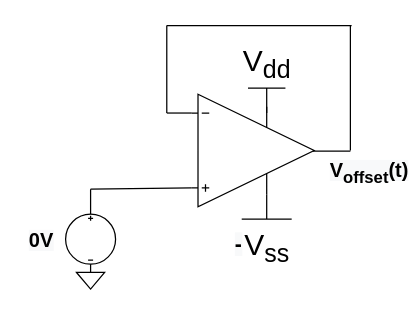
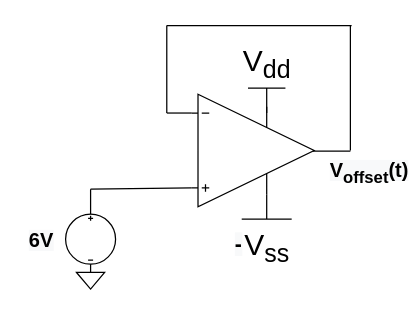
  <mxCell id="0" />
  <mxCell id="1" parent="0" />
  <mxCell id="2" value="" style="pointerEvents=1;verticalLabelPosition=bottom;shadow=0;dashed=0;align=center;html=1;verticalAlign=top;shape=mxgraph.electrical.signal_sources.dc_source_3;" parent="1" vertex="1"><mxGeometry x="52" y="171" width="40" height="40" as="geometry" /></mxCell>
  <mxCell id="3" value="" style="verticalLabelPosition=bottom;shadow=0;dashed=0;align=center;html=1;verticalAlign=top;shape=mxgraph.electrical.abstract.operational_amp_1;direction=east;" parent="1" vertex="1"><mxGeometry x="153" y="75" width="98" height="90" as="geometry" /></mxCell>
  <mxCell id="4" value="" style="endArrow=none;html=1;" parent="1" edge="1"><mxGeometry width="50" height="50" relative="1" as="geometry"><mxPoint x="72" y="171" as="sourcePoint" /><mxPoint x="72" y="151" as="targetPoint" /></mxGeometry></mxCell>
  <mxCell id="5" value="" style="endArrow=none;html=1;entryX=0.95;entryY=0.6;entryDx=0;entryDy=0;entryPerimeter=0;" parent="1" edge="1"><mxGeometry width="50" height="50" relative="1" as="geometry"><mxPoint x="72" y="151" as="sourcePoint" /><mxPoint x="153" y="150" as="targetPoint" /></mxGeometry></mxCell>
  <mxCell id="6" value="" style="pointerEvents=1;verticalLabelPosition=bottom;shadow=0;dashed=0;align=center;html=1;verticalAlign=top;shape=mxgraph.electrical.signal_sources.signal_ground;" parent="1" vertex="1"><mxGeometry x="60.75" y="211" width="22.5" height="20" as="geometry" /></mxCell>
  <mxCell id="7" value="V&lt;sub&gt;dd&lt;/sub&gt;" style="verticalLabelPosition=top;verticalAlign=bottom;shape=mxgraph.electrical.signal_sources.vdd;shadow=0;dashed=0;align=center;strokeWidth=1;fontSize=24;html=1;flipV=1;" parent="1" vertex="1"><mxGeometry x="198" y="70" width="30" height="20" as="geometry" /></mxCell>
  <mxCell id="8" value="V&lt;sub&gt;ss&lt;/sub&gt;" style="pointerEvents=1;verticalLabelPosition=bottom;shadow=0;dashed=0;align=center;html=1;verticalAlign=top;shape=mxgraph.electrical.signal_sources.vss2;fontSize=24;flipV=1;" parent="1" vertex="1"><mxGeometry x="193" y="155" width="40" height="20" as="geometry" /></mxCell>
  <mxCell id="9" value="" style="endArrow=none;html=1;" parent="1" edge="1"><mxGeometry width="50" height="50" relative="1" as="geometry"><mxPoint x="250" y="120.5" as="sourcePoint" /><mxPoint x="280" y="120.5" as="targetPoint" /></mxGeometry></mxCell>
  <mxCell id="10" value="" style="endArrow=none;html=1;" parent="1" edge="1"><mxGeometry width="50" height="50" relative="1" as="geometry"><mxPoint x="280" y="120" as="sourcePoint" /><mxPoint x="280" y="20" as="targetPoint" /></mxGeometry></mxCell>
  <mxCell id="11" value="" style="endArrow=none;html=1;" parent="1" edge="1"><mxGeometry width="50" height="50" relative="1" as="geometry"><mxPoint x="133" y="20" as="sourcePoint" /><mxPoint x="281" y="20" as="targetPoint" /></mxGeometry></mxCell>
  <mxCell id="12" value="" style="endArrow=none;html=1;" parent="1" edge="1"><mxGeometry width="50" height="50" relative="1" as="geometry"><mxPoint x="133" y="90" as="sourcePoint" /><mxPoint x="133" y="20" as="targetPoint" /></mxGeometry></mxCell>
  <mxCell id="13" value="" style="endArrow=none;html=1;" parent="1" edge="1"><mxGeometry width="50" height="50" relative="1" as="geometry"><mxPoint x="133" y="90" as="sourcePoint" /><mxPoint x="153" y="90" as="targetPoint" /></mxGeometry></mxCell>
  <mxCell id="14" value="&lt;span style=&quot;color: rgb(0, 0, 0); font-family: helvetica; font-size: 17px; font-style: normal; font-weight: 700; letter-spacing: normal; text-align: center; text-indent: 0px; text-transform: none; word-spacing: 0px; background-color: rgb(248, 249, 250); display: inline; float: none;&quot;&gt;-&lt;/span&gt;" style="text;whiteSpace=wrap;html=1;" parent="1" vertex="1"><mxGeometry x="186" y="179" width="30" height="30" as="geometry" /></mxCell>
  <mxCell id="15" value="&lt;b style=&quot;color: rgb(0 , 0 , 0) ; font-family: &amp;#34;helvetica&amp;#34; ; font-style: normal ; letter-spacing: normal ; text-align: center ; text-indent: 0px ; text-transform: none ; word-spacing: 0px ; background-color: rgb(248 , 249 , 250) ; font-size: 16px&quot;&gt;V&lt;sub&gt;offset&lt;/sub&gt;(t)&lt;/b&gt;" style="text;whiteSpace=wrap;html=1;" parent="1" vertex="1"><mxGeometry x="262" y="120" width="40" height="30" as="geometry" /></mxCell>
- <mxCell id="16" value="&lt;b style=&quot;color: rgb(0 , 0 , 0) ; font-family: &amp;#34;helvetica&amp;#34; ; font-style: normal ; letter-spacing: normal ; text-align: center ; text-indent: 0px ; text-transform: none ; word-spacing: 0px ; background-color: rgb(248 , 249 , 250) ; font-size: 16px&quot;&gt;0V&lt;/b&gt;" style="text;whiteSpace=wrap;html=1;" parent="1" vertex="1"><mxGeometry x="20.75" y="176" width="40" height="30" as="geometry" /></mxCell>
+ <mxCell id="16" value="&lt;b style=&quot;color: rgb(0 , 0 , 0) ; font-family: &amp;#34;helvetica&amp;#34; ; font-style: normal ; letter-spacing: normal ; text-align: center ; text-indent: 0px ; text-transform: none ; word-spacing: 0px ; background-color: rgb(248 , 249 , 250) ; font-size: 16px&quot;&gt;6V&lt;/b&gt;" style="text;whiteSpace=wrap;html=1;" parent="1" vertex="1"><mxGeometry x="20.75" y="176" width="40" height="30" as="geometry" /></mxCell>
